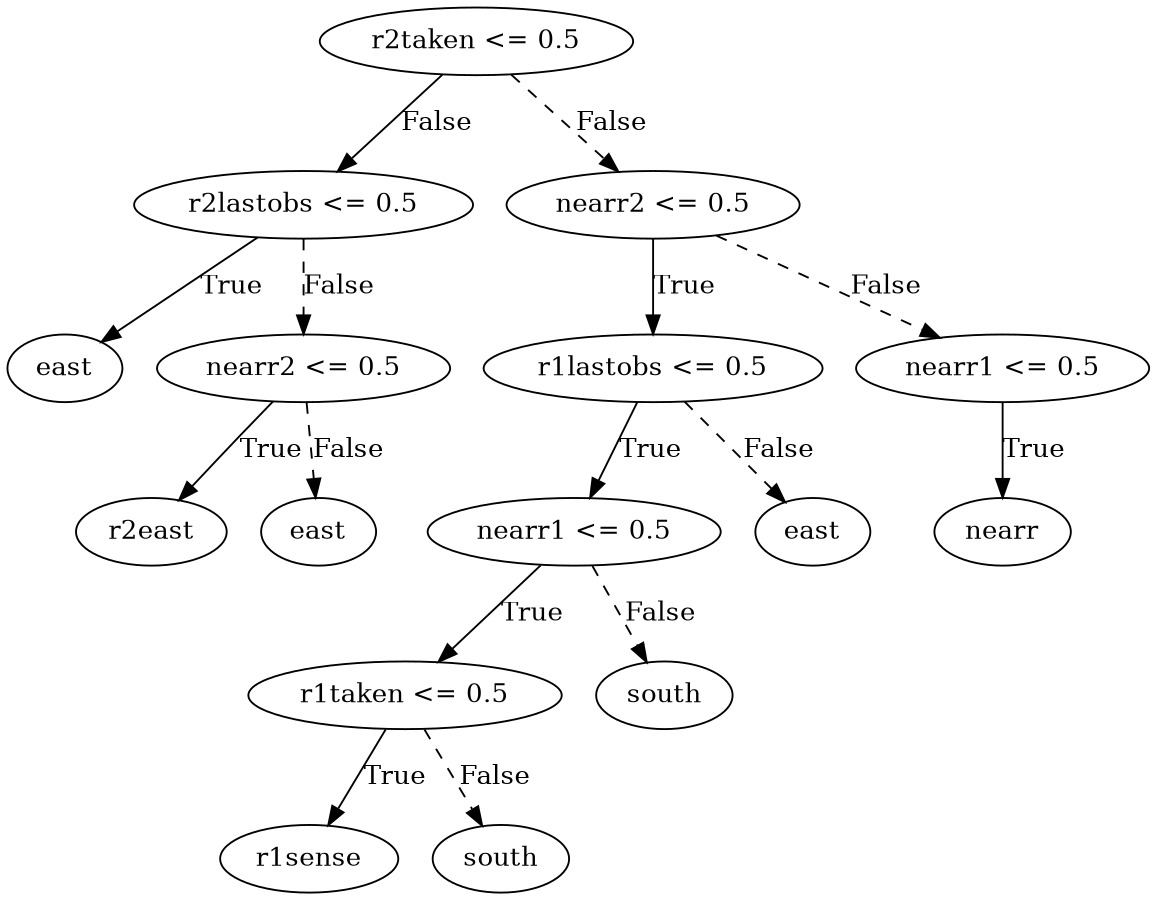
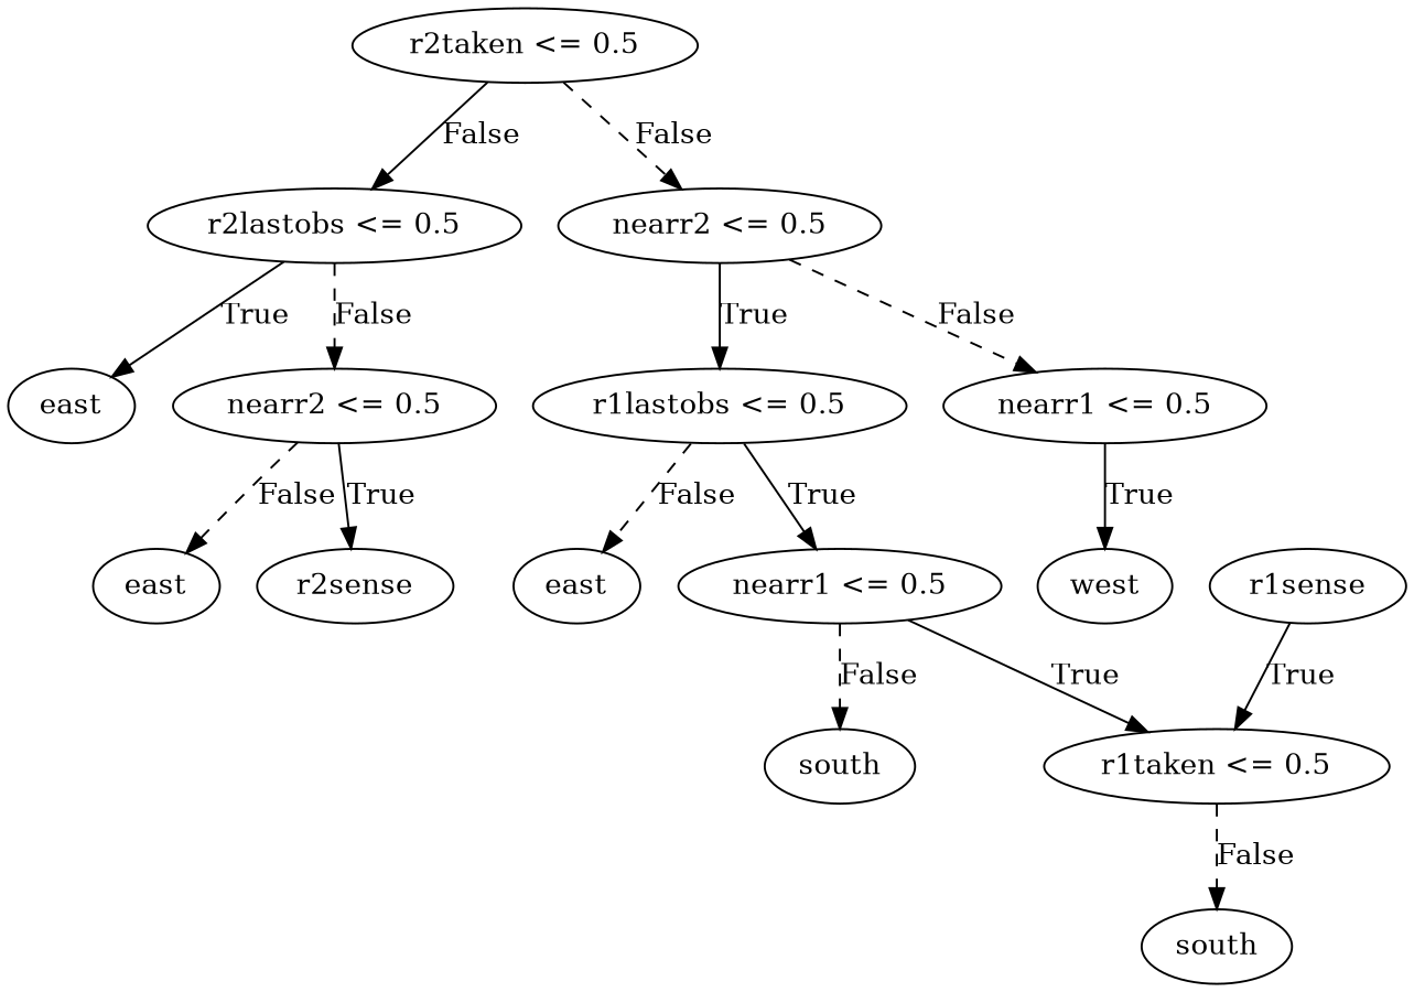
  digraph {
    n1 [label="r2taken <= 0.5"]
    n2 [label="r2lastobs <= 0.5"]
    n3 [label="nearr2 <= 0.5"]
    n4 [label=east]
    n5 [label="nearr2 <= 0.5"]
    n6 [label="r1lastobs <= 0.5"]
    n7 [label="nearr1 <= 0.5"]
-   n8 [label=r2east]
+   n8 [label=r2sense]
    n9 [label=east]
    n10 [label="nearr1 <= 0.5"]
    n11 [label=east]
-   n12 [label=nearr]
+   n12 [label=west]
    n13 [label="r1taken <= 0.5"]
    n14 [label=south]
    n15 [label=r1sense]
    n16 [label=south]
    n1 -> n2 [label=False]
    n1 -> n3 [label=False style=dashed]
    n2 -> n4 [label=True]
    n2 -> n5 [label=False style=dashed]
    n3 -> n6 [label=True]
    n3 -> n7 [label=False style=dashed]
    n5 -> n8 [label=True]
    n5 -> n9 [label=False style=dashed]
    n6 -> n10 [label=True]
    n6 -> n11 [label=False style=dashed]
    n7 -> n12 [label=True]
    n10 -> n13 [label=True]
    n10 -> n14 [label=False style=dashed]
-   n13 -> n15 [label=True]
+   n15 -> n13 [label=True]
    n13 -> n16 [label=False style=dashed]
  }
